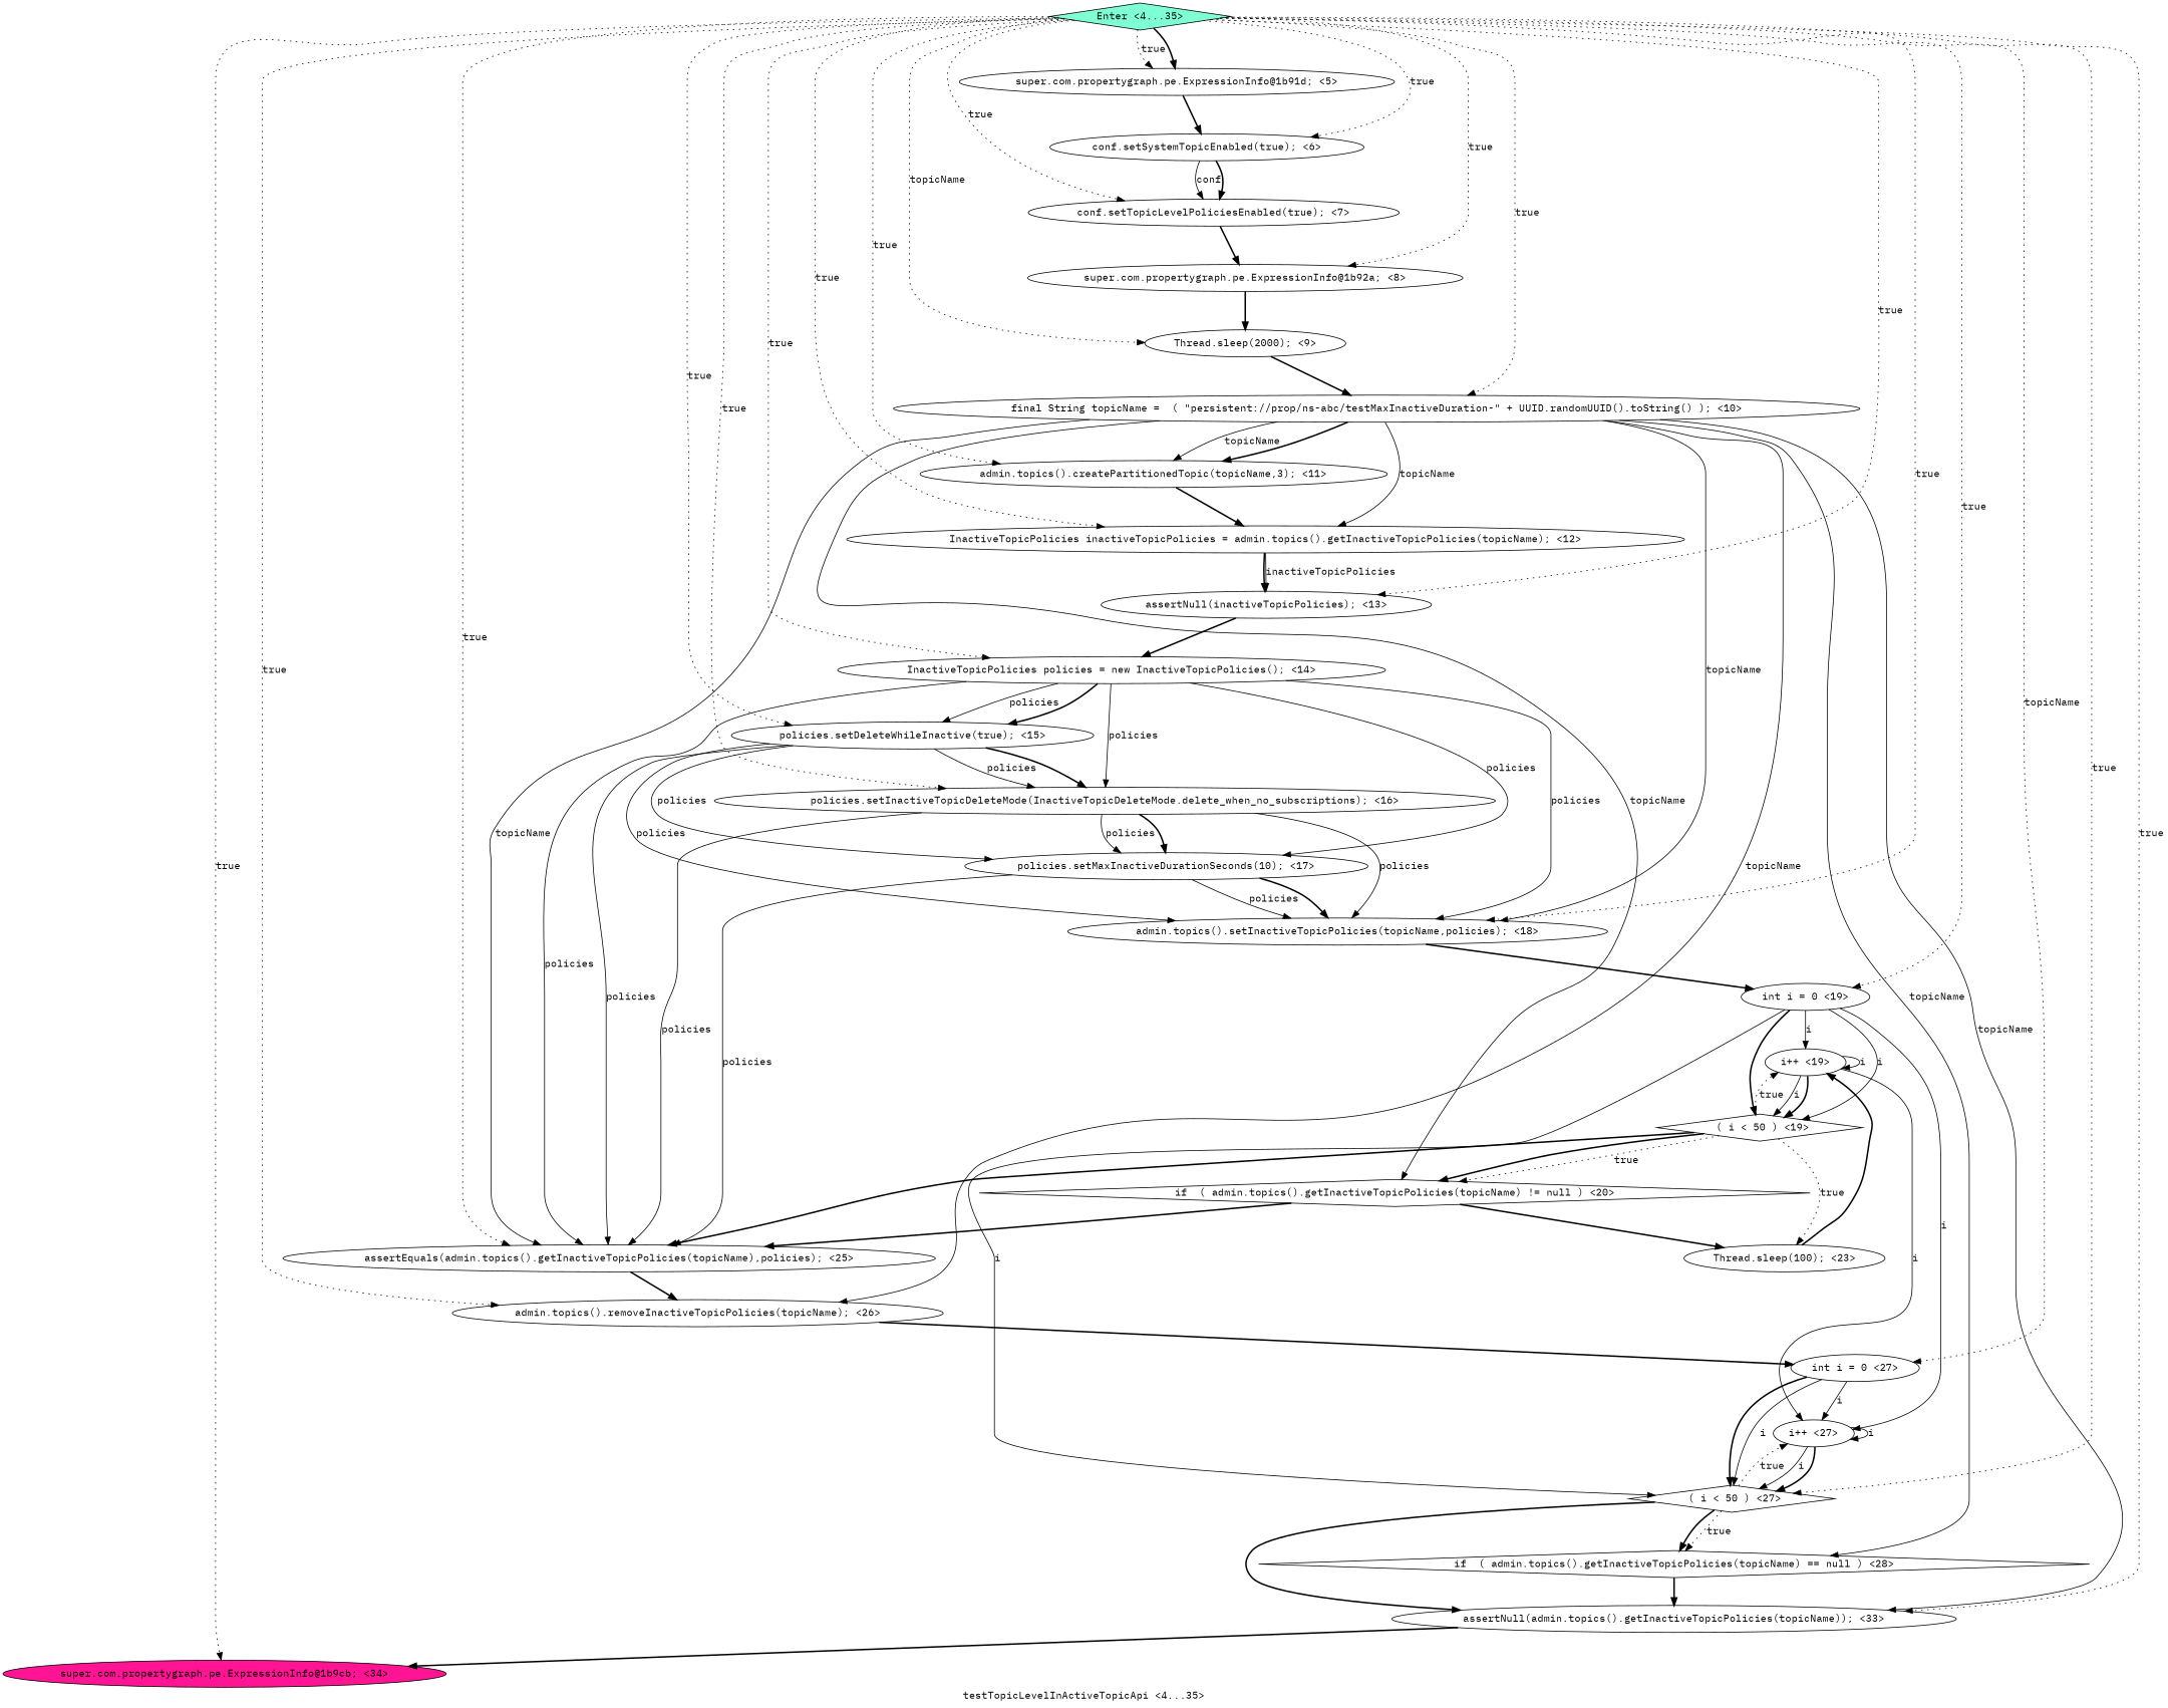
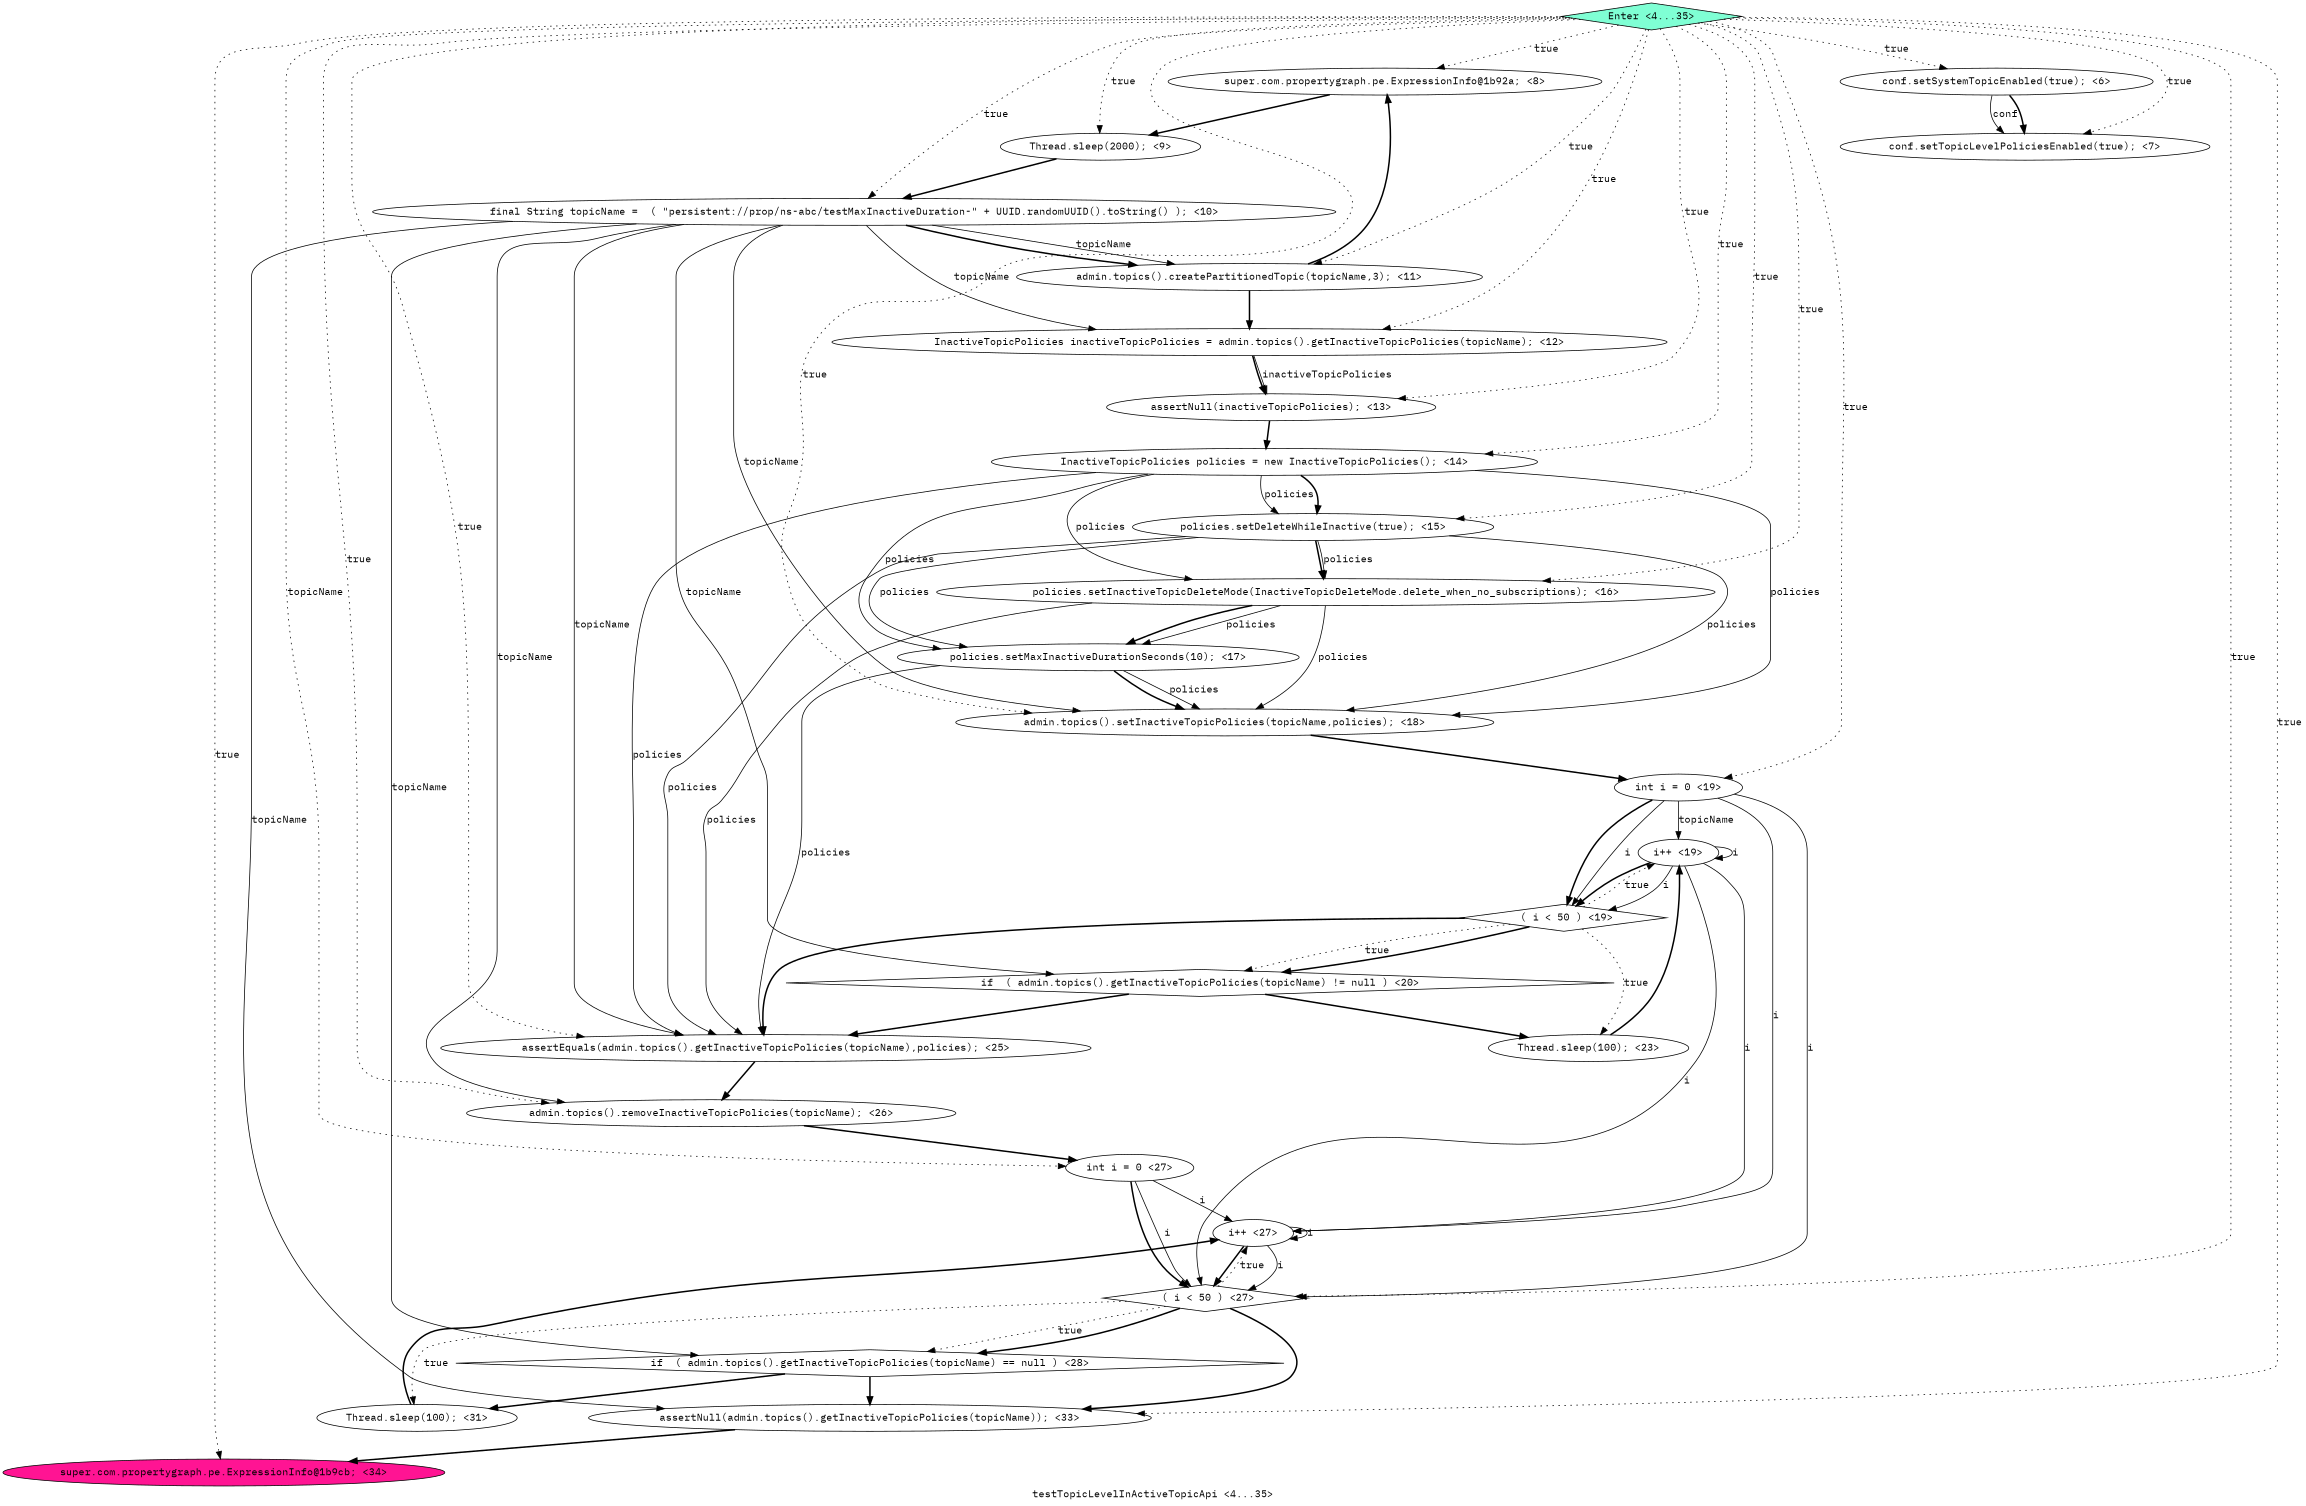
  digraph {
    fontname="IBM Plex Mono"
    label="testTopicLevelInActiveTopicApi <4...35>"
    node [fillcolor=white fontname="IBM Plex Mono" shape=ellipse style=filled]
    edge [fontname="IBM Plex Mono" style=solid]
    n1 [label="assertNull(inactiveTopicPolicies); <13>"]
    n2 [label="InactiveTopicPolicies policies = new InactiveTopicPolicies(); <14>"]
    n3 [label="policies.setDeleteWhileInactive(true); <15>"]
    n4 [label="admin.topics().setInactiveTopicPolicies(topicName,policies); <18>"]
    n5 [label="policies.setMaxInactiveDurationSeconds(10); <17>"]
    n6 [label="policies.setInactiveTopicDeleteMode(InactiveTopicDeleteMode.delete_when_no_subscriptions); <16>"]
    n7 [label="assertEquals(admin.topics().getInactiveTopicPolicies(topicName),policies); <25>"]
    n8 [label="if  ( admin.topics().getInactiveTopicPolicies(topicName) == null ) <28>" shape=diamond]
    n9 [label="assertNull(admin.topics().getInactiveTopicPolicies(topicName)); <33>"]
+   n10 [label="Thread.sleep(100); <31>"]
    n11 [fillcolor=deeppink label="super.com.propertygraph.pe.ExpressionInfo@1b9cb; <34>"]
    n12 [label="i++ <27>"]
    n13 [label="super.com.propertygraph.pe.ExpressionInfo@1b92a; <8>"]
    n14 [label="Thread.sleep(2000); <9>"]
    n15 [label="final String topicName =  ( \"persistent://prop/ns-abc/testMaxInactiveDuration-\" + UUID.randomUUID().toString() ); <10>"]
    n16 [label="Thread.sleep(100); <23>"]
    n17 [label="i++ <19>"]
    n18 [label=" ( i < 50 ) <19>" shape=diamond]
    n19 [label=" ( i < 50 ) <27>" shape=diamond]
    n20 [fillcolor=aquamarine label="Enter <4...35>" shape=diamond]
    n21 [label="conf.setTopicLevelPoliciesEnabled(true); <7>"]
    n22 [label="admin.topics().createPartitionedTopic(topicName,3); <11>"]
    n23 [label="int i = 0 <19>"]
-   n24 [label="super.com.propertygraph.pe.ExpressionInfo@1b91d; <5>"]
    n25 [label="int i = 0 <27>"]
    n26 [label="conf.setSystemTopicEnabled(true); <6>"]
    n27 [label="InactiveTopicPolicies inactiveTopicPolicies = admin.topics().getInactiveTopicPolicies(topicName); <12>"]
    n28 [label="admin.topics().removeInactiveTopicPolicies(topicName); <26>"]
    n29 [label="if  ( admin.topics().getInactiveTopicPolicies(topicName) != null ) <20>" shape=diamond]
    n1 -> n2 [style=bold]
    n2 -> n3 [label=policies]
    n2 -> n3 [style=bold]
    n2 -> n4 [label=policies]
    n2 -> n5 [label=policies]
    n2 -> n6 [label=policies]
    n2 -> n7 [label=policies]
    n3 -> n4 [label=policies]
    n3 -> n5 [label=policies]
    n3 -> n6 [label=policies]
    n3 -> n6 [style=bold]
    n3 -> n7 [label=policies]
    n4 -> n23 [style=bold]
    n5 -> n4 [label=policies]
    n5 -> n4 [style=bold]
    n5 -> n7 [label=policies]
    n6 -> n4 [label=policies]
    n6 -> n5 [label=policies]
    n6 -> n5 [style=bold]
    n6 -> n7 [label=policies]
    n7 -> n28 [style=bold]
    n8 -> n9 [style=bold]
+   n8 -> n10 [style=bold]
    n9 -> n11 [style=bold]
+   n10 -> n12 [style=bold]
    n12 -> n12 [label=i]
    n12 -> n19 [label=i]
    n12 -> n19 [style=bold]
    n13 -> n14 [style=bold]
    n14 -> n15 [style=bold]
    n15 -> n4 [label=topicName]
    n15 -> n7 [label=topicName]
    n15 -> n8 [label=topicName]
    n15 -> n9 [label=topicName]
    n15 -> n22 [label=topicName]
    n15 -> n22 [style=bold]
    n15 -> n27 [label=topicName]
    n15 -> n28 [label=topicName]
    n15 -> n29 [label=topicName]
    n16 -> n17 [style=bold]
    n17 -> n12 [label=i]
    n17 -> n17 [label=i]
    n17 -> n18 [label=i]
    n17 -> n18 [style=bold]
+   n17 -> n19 [label=i]
    n18 -> n7 [style=bold]
    n18 -> n16 [label=true style=dotted]
    n18 -> n17 [label=true style=dotted]
    n18 -> n29 [label=true style=dotted]
    n18 -> n29 [style=bold]
    n19 -> n8 [label=true style=dotted]
    n19 -> n8 [style=bold]
    n19 -> n9 [style=bold]
+   n19 -> n10 [label=true style=dotted]
    n19 -> n12 [label=true style=dotted]
    n20 -> n1 [label=true style=dotted]
    n20 -> n2 [label=true style=dotted]
    n20 -> n3 [label=true style=dotted]
    n20 -> n4 [label=true style=dotted]
    n20 -> n6 [label=true style=dotted]
    n20 -> n7 [label=true style=dotted]
    n20 -> n9 [label=true style=dotted]
    n20 -> n11 [label=true style=dotted]
    n20 -> n13 [label=true style=dotted]
-   n20 -> n14 [label=topicName style=dotted]
+   n20 -> n14 [label=true style=dotted]
    n20 -> n15 [label=true style=dotted]
    n20 -> n19 [label=true style=dotted]
    n20 -> n21 [label=true style=dotted]
    n20 -> n22 [label=true style=dotted]
    n20 -> n23 [label=true style=dotted]
-   n20 -> n24 [label=true style=dotted]
-   n20 -> n24 [style=bold]
    n20 -> n25 [label=topicName style=dotted]
    n20 -> n26 [label=true style=dotted]
    n20 -> n27 [label=true style=dotted]
    n20 -> n28 [label=true style=dotted]
-   n21 -> n13 [style=bold]
+   n22 -> n13 [style=bold]
    n22 -> n27 [style=bold]
    n23 -> n12 [label=i]
-   n23 -> n17 [label=i]
+   n23 -> n17 [label=topicName]
    n23 -> n18 [label=i]
    n23 -> n18 [style=bold]
    n23 -> n19 [label=i]
-   n24 -> n26 [style=bold]
    n25 -> n12 [label=i]
    n25 -> n19 [label=i]
    n25 -> n19 [style=bold]
    n26 -> n21 [label=conf]
    n26 -> n21 [style=bold]
    n27 -> n1 [label=inactiveTopicPolicies]
    n27 -> n1 [style=bold]
    n28 -> n25 [style=bold]
    n29 -> n7 [style=bold]
    n29 -> n16 [style=bold]
  }
